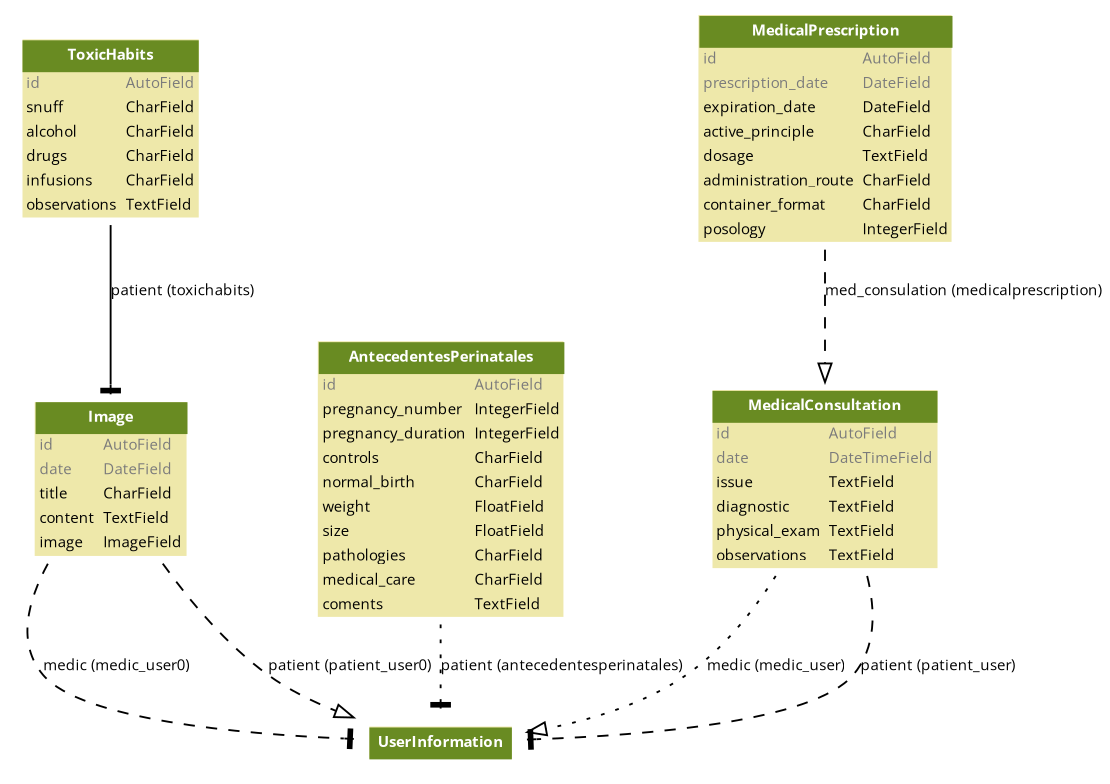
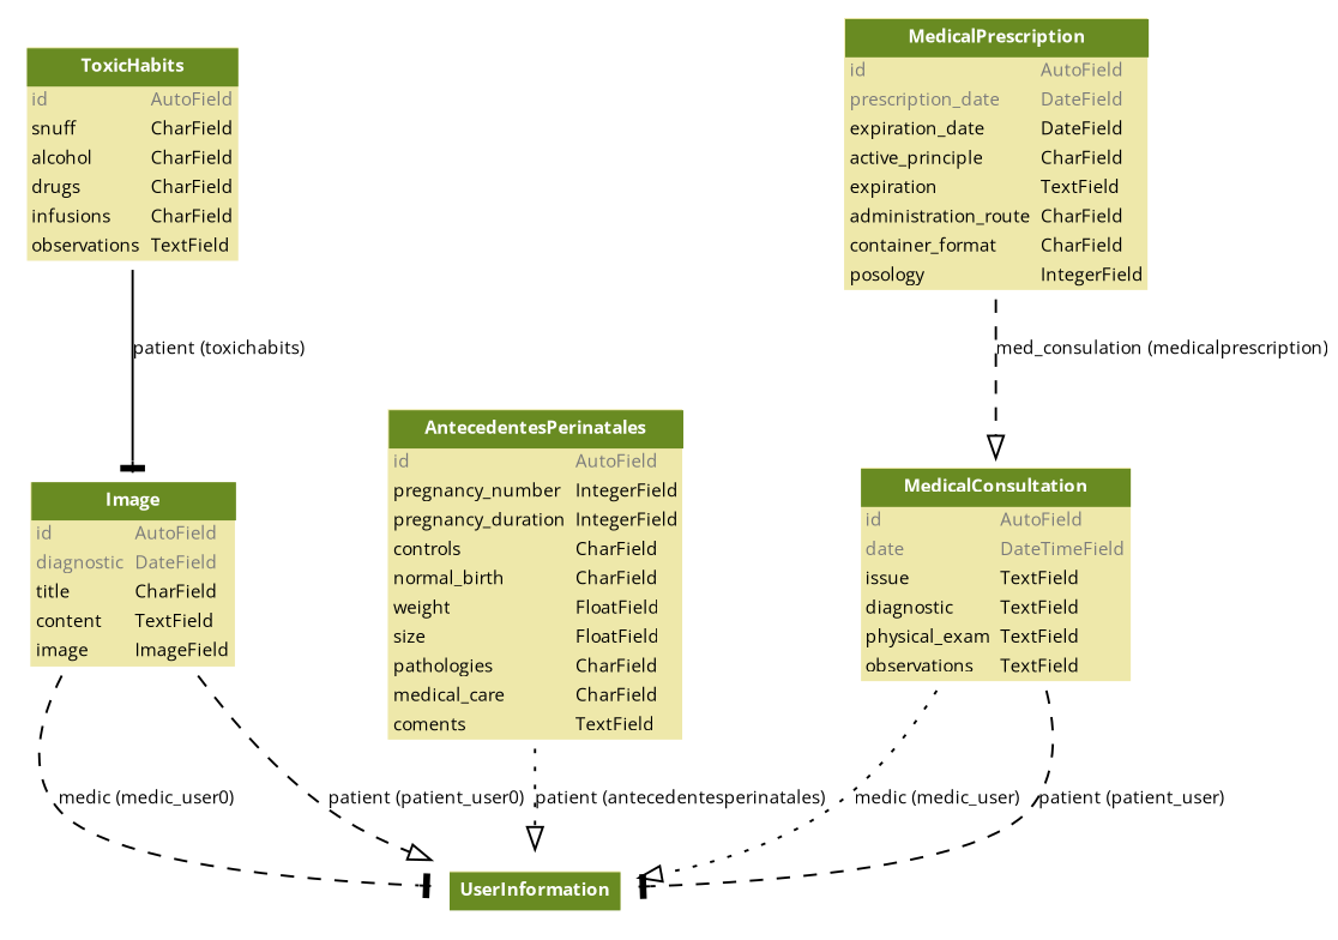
  digraph {
    fontname="Open Sans"
    fontsize=8
    node [fontname="Open Sans" fontsize=8 shape=plaintext]
    edge [arrowhead=onormal arrowtail=dot fontname="Open Sans" fontsize=8 style=dashed]
    n1 [label=<     <TABLE BGCOLOR="palegoldenrod" BORDER="0" CELLBORDER="0" CELLSPACING="0">      <TR><TD COLSPAN="2" CELLPADDING="4" ALIGN="CENTER" BGCOLOR="olivedrab4"      ><FONT FACE="Open Sans Bold" COLOR="white"      >MedicalConsultation</FONT></TD></TR>                       <TR><TD ALIGN="LEFT" BORDER="0"         ><FONT COLOR="#7B7B7B" FACE="Open Sans">id</FONT         ></TD>         <TD ALIGN="LEFT"         ><FONT COLOR="#7B7B7B" FACE="Open Sans">AutoField</FONT         ></TD></TR>                  <TR><TD ALIGN="LEFT" BORDER="0"         ><FONT COLOR="#7B7B7B" FACE="Open Sans">date</FONT         ></TD>         <TD ALIGN="LEFT"         ><FONT COLOR="#7B7B7B" FACE="Open Sans">DateTimeField</FONT         ></TD></TR>                  <TR><TD ALIGN="LEFT" BORDER="0"         ><FONT FACE="Open Sans">issue</FONT         ></TD>         <TD ALIGN="LEFT"         ><FONT FACE="Open Sans">TextField</FONT         ></TD></TR>                  <TR><TD ALIGN="LEFT" BORDER="0"         ><FONT FACE="Open Sans">diagnostic</FONT         ></TD>         <TD ALIGN="LEFT"         ><FONT FACE="Open Sans">TextField</FONT         ></TD></TR>                  <TR><TD ALIGN="LEFT" BORDER="0"         ><FONT FACE="Open Sans">physical_exam</FONT         ></TD>         <TD ALIGN="LEFT"         ><FONT FACE="Open Sans">TextField</FONT         ></TD></TR>                  <TR><TD ALIGN="LEFT" BORDER="0"         ><FONT FACE="Open Sans">observations</FONT         ></TD>         <TD ALIGN="LEFT"         ><FONT FACE="Open Sans">TextField</FONT         ></TD></TR>                   </TABLE>     >]
    n2 [label=<       <TABLE BGCOLOR="palegoldenrod" BORDER="0" CELLBORDER="0" CELLSPACING="0">       <TR><TD COLSPAN="2" CELLPADDING="4" ALIGN="CENTER" BGCOLOR="olivedrab4"       ><FONT FACE="Open Sans Bold" COLOR="white"       >UserInformation</FONT></TD></TR>       </TABLE>       >]
-   n3 [label=<     <TABLE BGCOLOR="palegoldenrod" BORDER="0" CELLBORDER="0" CELLSPACING="0">      <TR><TD COLSPAN="2" CELLPADDING="4" ALIGN="CENTER" BGCOLOR="olivedrab4"      ><FONT FACE="Open Sans Bold" COLOR="white"      >MedicalPrescription</FONT></TD></TR>                       <TR><TD ALIGN="LEFT" BORDER="0"         ><FONT COLOR="#7B7B7B" FACE="Open Sans">id</FONT         ></TD>         <TD ALIGN="LEFT"         ><FONT COLOR="#7B7B7B" FACE="Open Sans">AutoField</FONT         ></TD></TR>                  <TR><TD ALIGN="LEFT" BORDER="0"         ><FONT COLOR="#7B7B7B" FACE="Open Sans">prescription_date</FONT         ></TD>         <TD ALIGN="LEFT"         ><FONT COLOR="#7B7B7B" FACE="Open Sans">DateField</FONT         ></TD></TR>                  <TR><TD ALIGN="LEFT" BORDER="0"         ><FONT FACE="Open Sans">expiration_date</FONT         ></TD>         <TD ALIGN="LEFT"         ><FONT FACE="Open Sans">DateField</FONT         ></TD></TR>                  <TR><TD ALIGN="LEFT" BORDER="0"         ><FONT FACE="Open Sans">active_principle</FONT         ></TD>         <TD ALIGN="LEFT"         ><FONT FACE="Open Sans">CharField</FONT         ></TD></TR>                  <TR><TD ALIGN="LEFT" BORDER="0"         ><FONT FACE="Open Sans">dosage</FONT         ></TD>         <TD ALIGN="LEFT"         ><FONT FACE="Open Sans">TextField</FONT         ></TD></TR>                  <TR><TD ALIGN="LEFT" BORDER="0"         ><FONT FACE="Open Sans">administration_route</FONT         ></TD>         <TD ALIGN="LEFT"         ><FONT FACE="Open Sans">CharField</FONT         ></TD></TR>                  <TR><TD ALIGN="LEFT" BORDER="0"         ><FONT FACE="Open Sans">container_format</FONT         ></TD>         <TD ALIGN="LEFT"         ><FONT FACE="Open Sans">CharField</FONT         ></TD></TR>                  <TR><TD ALIGN="LEFT" BORDER="0"         ><FONT FACE="Open Sans">posology</FONT         ></TD>         <TD ALIGN="LEFT"         ><FONT FACE="Open Sans">IntegerField</FONT         ></TD></TR>                   </TABLE>     >]
-   n4 [label=<     <TABLE BGCOLOR="palegoldenrod" BORDER="0" CELLBORDER="0" CELLSPACING="0">      <TR><TD COLSPAN="2" CELLPADDING="4" ALIGN="CENTER" BGCOLOR="olivedrab4"      ><FONT FACE="Open Sans Bold" COLOR="white"      >Image</FONT></TD></TR>                       <TR><TD ALIGN="LEFT" BORDER="0"         ><FONT COLOR="#7B7B7B" FACE="Open Sans">id</FONT         ></TD>         <TD ALIGN="LEFT"         ><FONT COLOR="#7B7B7B" FACE="Open Sans">AutoField</FONT         ></TD></TR>                  <TR><TD ALIGN="LEFT" BORDER="0"         ><FONT COLOR="#7B7B7B" FACE="Open Sans">date</FONT         ></TD>         <TD ALIGN="LEFT"         ><FONT COLOR="#7B7B7B" FACE="Open Sans">DateField</FONT         ></TD></TR>                  <TR><TD ALIGN="LEFT" BORDER="0"         ><FONT FACE="Open Sans">title</FONT         ></TD>         <TD ALIGN="LEFT"         ><FONT FACE="Open Sans">CharField</FONT         ></TD></TR>                  <TR><TD ALIGN="LEFT" BORDER="0"         ><FONT FACE="Open Sans">content</FONT         ></TD>         <TD ALIGN="LEFT"         ><FONT FACE="Open Sans">TextField</FONT         ></TD></TR>                  <TR><TD ALIGN="LEFT" BORDER="0"         ><FONT FACE="Open Sans">image</FONT         ></TD>         <TD ALIGN="LEFT"         ><FONT FACE="Open Sans">ImageField</FONT         ></TD></TR>                   </TABLE>     >]
+   n3 [label=<     <TABLE BGCOLOR="palegoldenrod" BORDER="0" CELLBORDER="0" CELLSPACING="0">      <TR><TD COLSPAN="2" CELLPADDING="4" ALIGN="CENTER" BGCOLOR="olivedrab4"      ><FONT FACE="Open Sans Bold" COLOR="white"      >MedicalPrescription</FONT></TD></TR>                       <TR><TD ALIGN="LEFT" BORDER="0"         ><FONT COLOR="#7B7B7B" FACE="Open Sans">id</FONT         ></TD>         <TD ALIGN="LEFT"         ><FONT COLOR="#7B7B7B" FACE="Open Sans">AutoField</FONT         ></TD></TR>                  <TR><TD ALIGN="LEFT" BORDER="0"         ><FONT COLOR="#7B7B7B" FACE="Open Sans">prescription_date</FONT         ></TD>         <TD ALIGN="LEFT"         ><FONT COLOR="#7B7B7B" FACE="Open Sans">DateField</FONT         ></TD></TR>                  <TR><TD ALIGN="LEFT" BORDER="0"         ><FONT FACE="Open Sans">expiration_date</FONT         ></TD>         <TD ALIGN="LEFT"         ><FONT FACE="Open Sans">DateField</FONT         ></TD></TR>                  <TR><TD ALIGN="LEFT" BORDER="0"         ><FONT FACE="Open Sans">active_principle</FONT         ></TD>         <TD ALIGN="LEFT"         ><FONT FACE="Open Sans">CharField</FONT         ></TD></TR>                  <TR><TD ALIGN="LEFT" BORDER="0"         ><FONT FACE="Open Sans">expiration</FONT         ></TD>         <TD ALIGN="LEFT"         ><FONT FACE="Open Sans">TextField</FONT         ></TD></TR>                  <TR><TD ALIGN="LEFT" BORDER="0"         ><FONT FACE="Open Sans">administration_route</FONT         ></TD>         <TD ALIGN="LEFT"         ><FONT FACE="Open Sans">CharField</FONT         ></TD></TR>                  <TR><TD ALIGN="LEFT" BORDER="0"         ><FONT FACE="Open Sans">container_format</FONT         ></TD>         <TD ALIGN="LEFT"         ><FONT FACE="Open Sans">CharField</FONT         ></TD></TR>                  <TR><TD ALIGN="LEFT" BORDER="0"         ><FONT FACE="Open Sans">posology</FONT         ></TD>         <TD ALIGN="LEFT"         ><FONT FACE="Open Sans">IntegerField</FONT         ></TD></TR>                   </TABLE>     >]
+   n4 [label=<     <TABLE BGCOLOR="palegoldenrod" BORDER="0" CELLBORDER="0" CELLSPACING="0">      <TR><TD COLSPAN="2" CELLPADDING="4" ALIGN="CENTER" BGCOLOR="olivedrab4"      ><FONT FACE="Open Sans Bold" COLOR="white"      >Image</FONT></TD></TR>                       <TR><TD ALIGN="LEFT" BORDER="0"         ><FONT COLOR="#7B7B7B" FACE="Open Sans">id</FONT         ></TD>         <TD ALIGN="LEFT"         ><FONT COLOR="#7B7B7B" FACE="Open Sans">AutoField</FONT         ></TD></TR>                  <TR><TD ALIGN="LEFT" BORDER="0"         ><FONT COLOR="#7B7B7B" FACE="Open Sans">diagnostic</FONT         ></TD>         <TD ALIGN="LEFT"         ><FONT COLOR="#7B7B7B" FACE="Open Sans">DateField</FONT         ></TD></TR>                  <TR><TD ALIGN="LEFT" BORDER="0"         ><FONT FACE="Open Sans">title</FONT         ></TD>         <TD ALIGN="LEFT"         ><FONT FACE="Open Sans">CharField</FONT         ></TD></TR>                  <TR><TD ALIGN="LEFT" BORDER="0"         ><FONT FACE="Open Sans">content</FONT         ></TD>         <TD ALIGN="LEFT"         ><FONT FACE="Open Sans">TextField</FONT         ></TD></TR>                  <TR><TD ALIGN="LEFT" BORDER="0"         ><FONT FACE="Open Sans">image</FONT         ></TD>         <TD ALIGN="LEFT"         ><FONT FACE="Open Sans">ImageField</FONT         ></TD></TR>                   </TABLE>     >]
    n5 [label=<     <TABLE BGCOLOR="palegoldenrod" BORDER="0" CELLBORDER="0" CELLSPACING="0">      <TR><TD COLSPAN="2" CELLPADDING="4" ALIGN="CENTER" BGCOLOR="olivedrab4"      ><FONT FACE="Open Sans Bold" COLOR="white"      >AntecedentesPerinatales</FONT></TD></TR>                       <TR><TD ALIGN="LEFT" BORDER="0"         ><FONT COLOR="#7B7B7B" FACE="Open Sans">id</FONT         ></TD>         <TD ALIGN="LEFT"         ><FONT COLOR="#7B7B7B" FACE="Open Sans">AutoField</FONT         ></TD></TR>                  <TR><TD ALIGN="LEFT" BORDER="0"         ><FONT FACE="Open Sans">pregnancy_number</FONT         ></TD>         <TD ALIGN="LEFT"         ><FONT FACE="Open Sans">IntegerField</FONT         ></TD></TR>                  <TR><TD ALIGN="LEFT" BORDER="0"         ><FONT FACE="Open Sans">pregnancy_duration</FONT         ></TD>         <TD ALIGN="LEFT"         ><FONT FACE="Open Sans">IntegerField</FONT         ></TD></TR>                  <TR><TD ALIGN="LEFT" BORDER="0"         ><FONT FACE="Open Sans">controls</FONT         ></TD>         <TD ALIGN="LEFT"         ><FONT FACE="Open Sans">CharField</FONT         ></TD></TR>                  <TR><TD ALIGN="LEFT" BORDER="0"         ><FONT FACE="Open Sans">normal_birth</FONT         ></TD>         <TD ALIGN="LEFT"         ><FONT FACE="Open Sans">CharField</FONT         ></TD></TR>                  <TR><TD ALIGN="LEFT" BORDER="0"         ><FONT FACE="Open Sans">weight</FONT         ></TD>         <TD ALIGN="LEFT"         ><FONT FACE="Open Sans">FloatField</FONT         ></TD></TR>                  <TR><TD ALIGN="LEFT" BORDER="0"         ><FONT FACE="Open Sans">size</FONT         ></TD>         <TD ALIGN="LEFT"         ><FONT FACE="Open Sans">FloatField</FONT         ></TD></TR>                  <TR><TD ALIGN="LEFT" BORDER="0"         ><FONT FACE="Open Sans">pathologies</FONT         ></TD>         <TD ALIGN="LEFT"         ><FONT FACE="Open Sans">CharField</FONT         ></TD></TR>                  <TR><TD ALIGN="LEFT" BORDER="0"         ><FONT FACE="Open Sans">medical_care</FONT         ></TD>         <TD ALIGN="LEFT"         ><FONT FACE="Open Sans">CharField</FONT         ></TD></TR>                  <TR><TD ALIGN="LEFT" BORDER="0"         ><FONT FACE="Open Sans">coments</FONT         ></TD>         <TD ALIGN="LEFT"         ><FONT FACE="Open Sans">TextField</FONT         ></TD></TR>                   </TABLE>     >]
    n6 [label=<     <TABLE BGCOLOR="palegoldenrod" BORDER="0" CELLBORDER="0" CELLSPACING="0">      <TR><TD COLSPAN="2" CELLPADDING="4" ALIGN="CENTER" BGCOLOR="olivedrab4"      ><FONT FACE="Open Sans Bold" COLOR="white"      >ToxicHabits</FONT></TD></TR>                       <TR><TD ALIGN="LEFT" BORDER="0"         ><FONT COLOR="#7B7B7B" FACE="Open Sans">id</FONT         ></TD>         <TD ALIGN="LEFT"         ><FONT COLOR="#7B7B7B" FACE="Open Sans">AutoField</FONT         ></TD></TR>                  <TR><TD ALIGN="LEFT" BORDER="0"         ><FONT FACE="Open Sans">snuff</FONT         ></TD>         <TD ALIGN="LEFT"         ><FONT FACE="Open Sans">CharField</FONT         ></TD></TR>                  <TR><TD ALIGN="LEFT" BORDER="0"         ><FONT FACE="Open Sans">alcohol</FONT         ></TD>         <TD ALIGN="LEFT"         ><FONT FACE="Open Sans">CharField</FONT         ></TD></TR>                  <TR><TD ALIGN="LEFT" BORDER="0"         ><FONT FACE="Open Sans">drugs</FONT         ></TD>         <TD ALIGN="LEFT"         ><FONT FACE="Open Sans">CharField</FONT         ></TD></TR>                  <TR><TD ALIGN="LEFT" BORDER="0"         ><FONT FACE="Open Sans">infusions</FONT         ></TD>         <TD ALIGN="LEFT"         ><FONT FACE="Open Sans">CharField</FONT         ></TD></TR>                  <TR><TD ALIGN="LEFT" BORDER="0"         ><FONT FACE="Open Sans">observations</FONT         ></TD>         <TD ALIGN="LEFT"         ><FONT FACE="Open Sans">TextField</FONT         ></TD></TR>                   </TABLE>     >]
    n1 -> n2 [label="medic (medic_user)" style=dotted]
    n1 -> n2 [arrowhead=tee label="patient (patient_user)"]
    n3 -> n1 [label="med_consulation (medicalprescription)"]
    n4 -> n2 [arrowhead=tee label="medic (medic_user0)"]
    n4 -> n2 [label="patient (patient_user0)"]
-   n5 -> n2 [arrowhead=tee label="patient (antecedentesperinatales)" style=dotted]
+   n5 -> n2 [label="patient (antecedentesperinatales)" style=dotted]
    n6 -> n4 [arrowhead=tee label="patient (toxichabits)" style=solid]
  }
